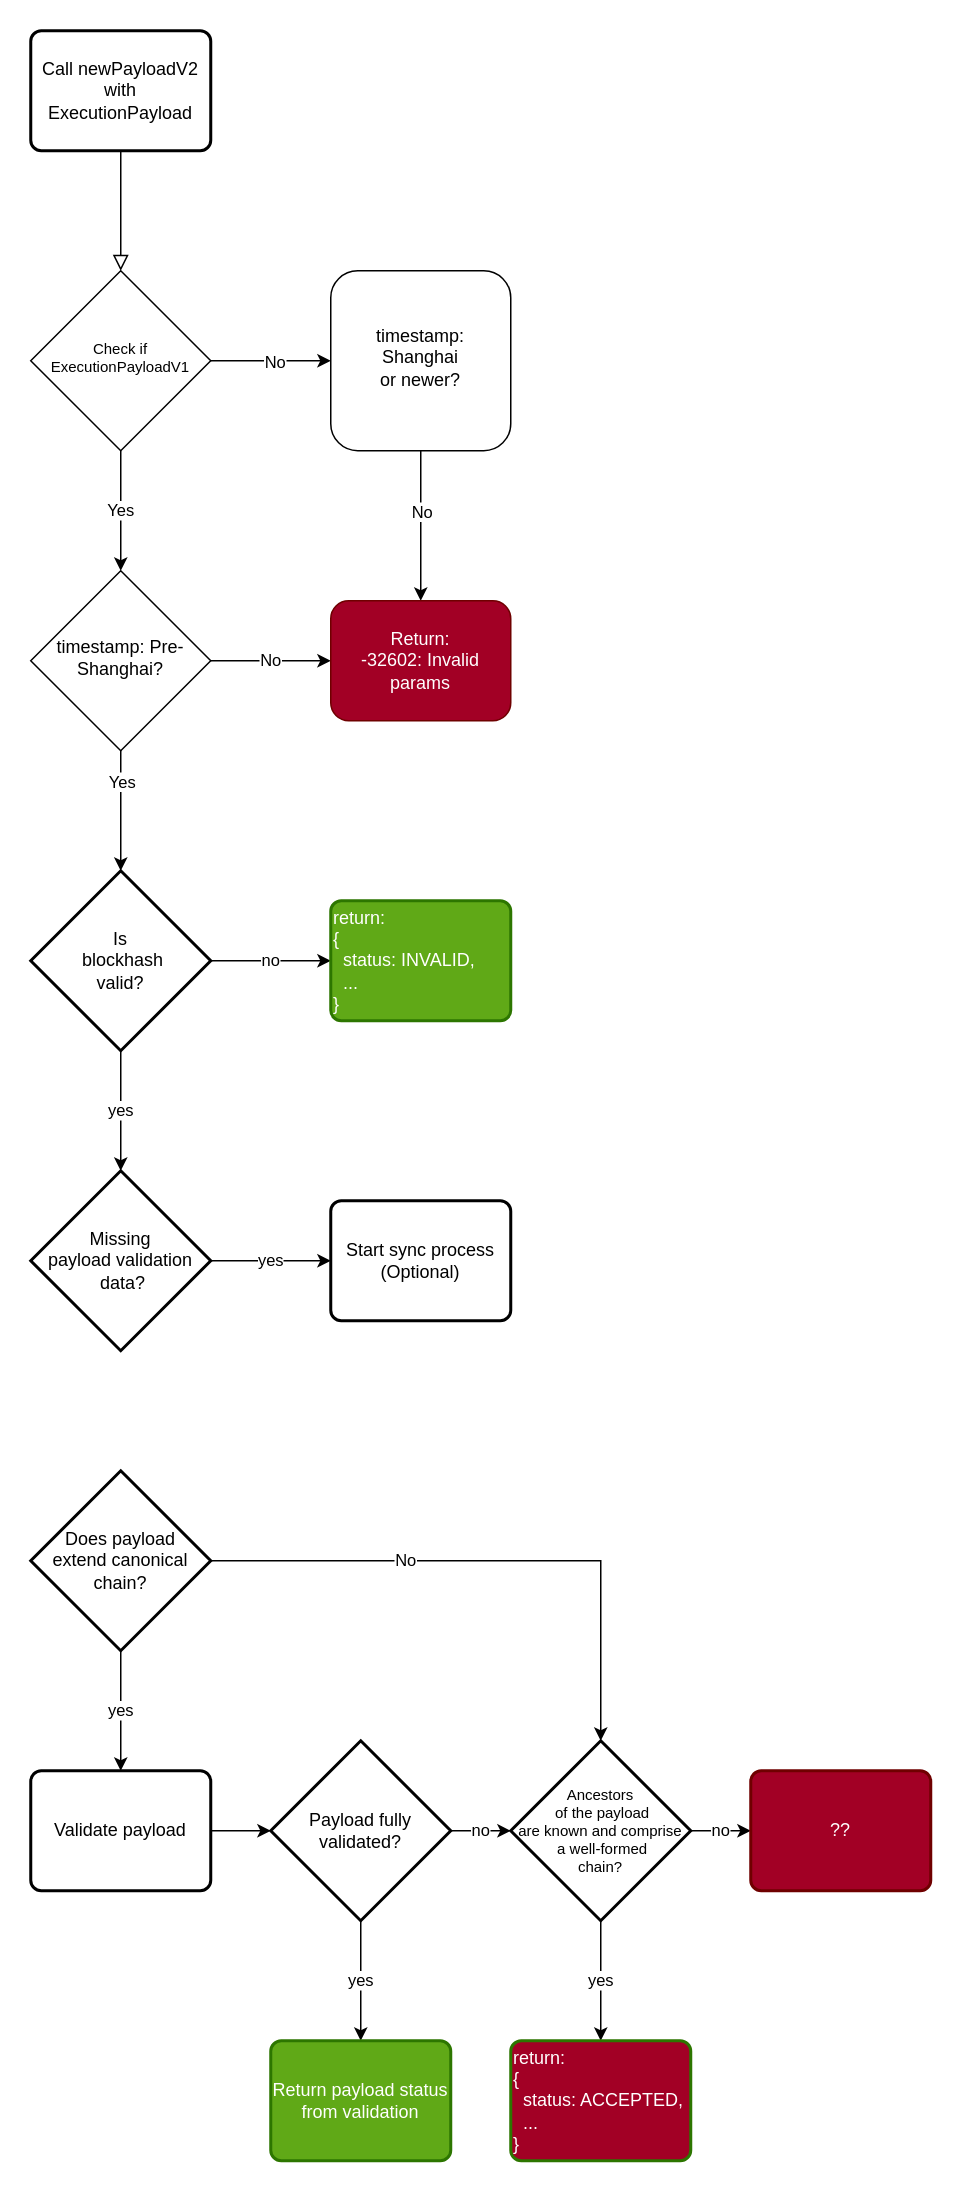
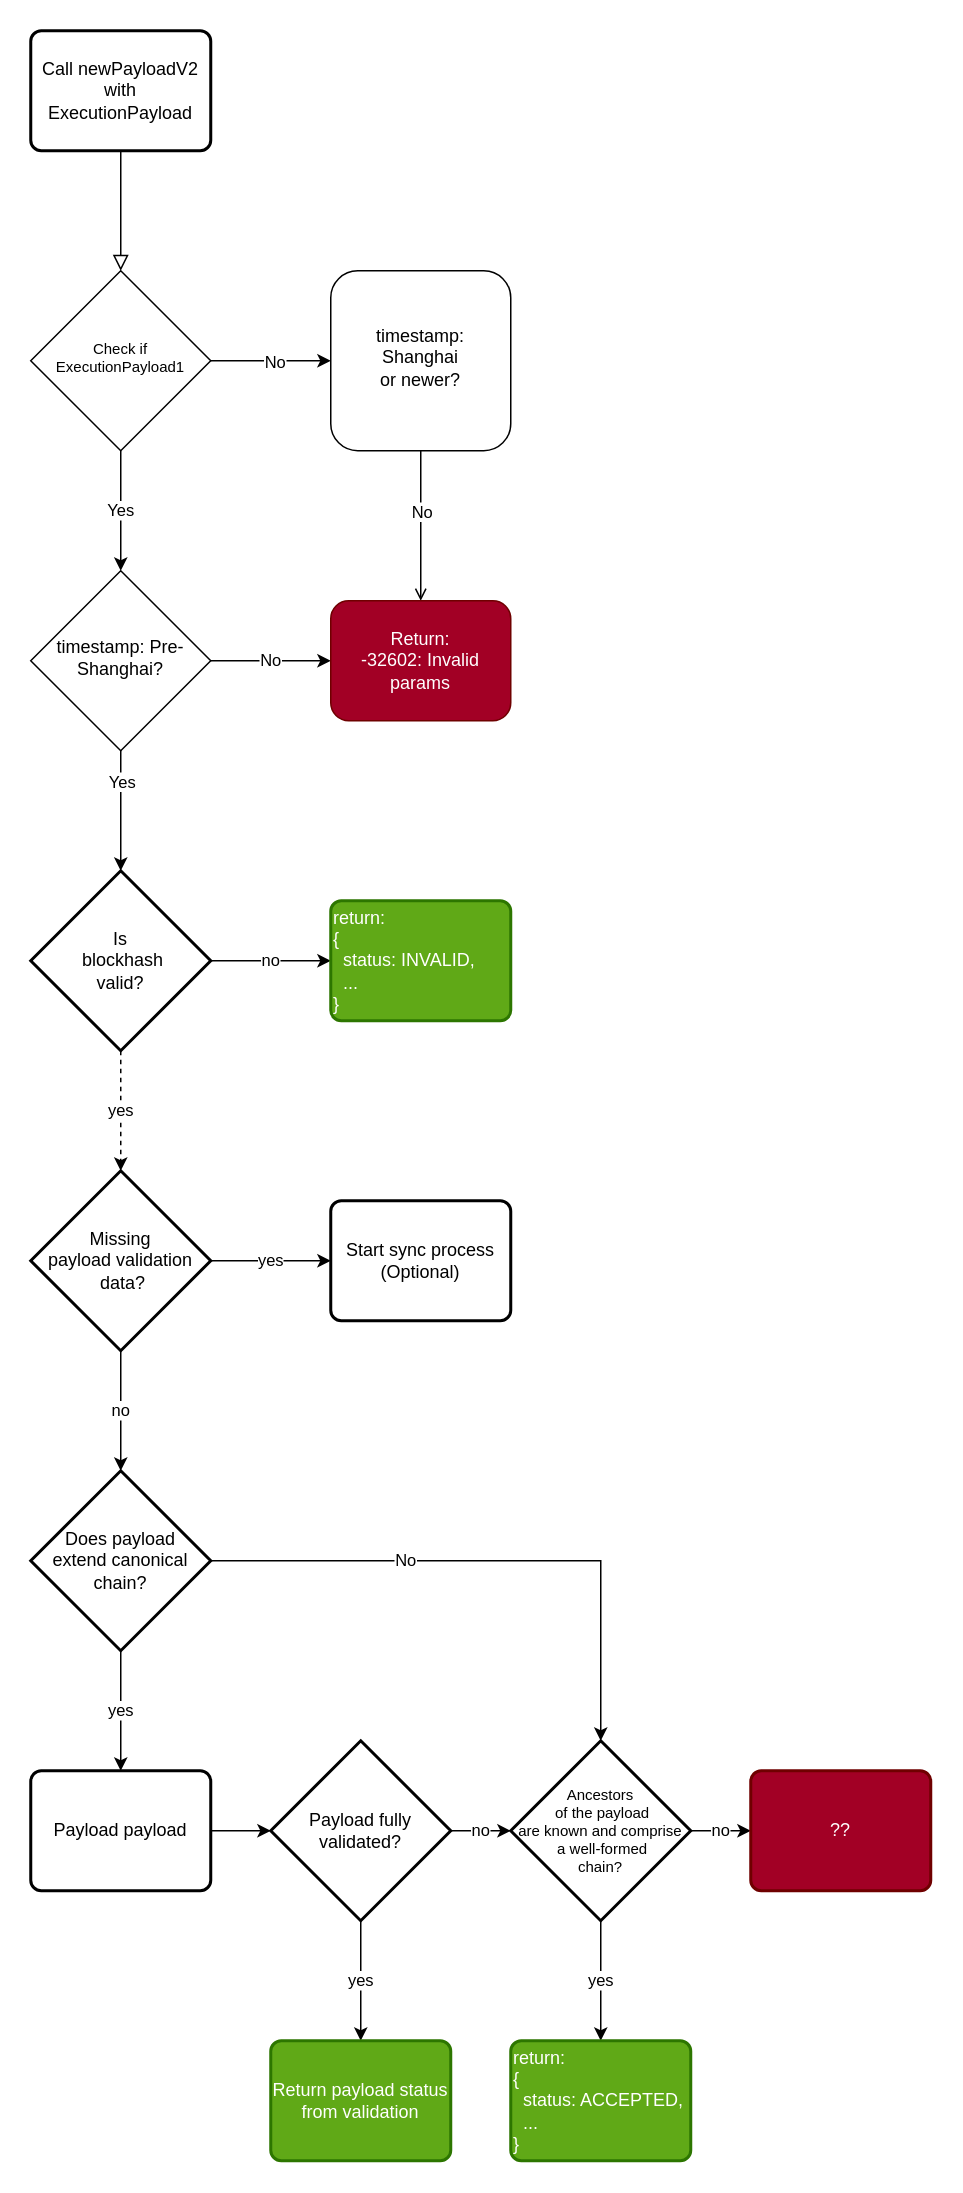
  <mxCell id="0" />
  <mxCell id="1" parent="0" />
  <mxCell id="2" value="" style="rounded=0;html=1;jettySize=auto;orthogonalLoop=1;fontSize=11;endArrow=block;endFill=0;endSize=8;strokeWidth=1;shadow=0;labelBackgroundColor=none;edgeStyle=orthogonalEdgeStyle;exitX=0.5;exitY=1;exitDx=0;exitDy=0;" parent="1" source="37" target="6" edge="1"><mxGeometry relative="1" as="geometry"><mxPoint x="100" y="140" as="sourcePoint" /></mxGeometry></mxCell>
  <mxCell id="3" style="edgeStyle=orthogonalEdgeStyle;rounded=0;orthogonalLoop=1;jettySize=auto;html=1;exitX=1;exitY=0.5;exitDx=0;exitDy=0;entryX=0;entryY=0.5;entryDx=0;entryDy=0;" parent="1" source="6" target="13" edge="1"><mxGeometry relative="1" as="geometry" /></mxCell>
  <mxCell id="4" value="No" style="edgeLabel;html=1;align=center;verticalAlign=middle;resizable=0;points=[];" parent="3" vertex="1" connectable="0"><mxGeometry x="0.058" relative="1" as="geometry"><mxPoint as="offset" /></mxGeometry></mxCell>
  <mxCell id="5" value="Yes" style="edgeStyle=orthogonalEdgeStyle;rounded=0;orthogonalLoop=1;jettySize=auto;html=1;" parent="1" source="6" target="10" edge="1"><mxGeometry relative="1" as="geometry" /></mxCell>
- <mxCell id="6" value="Check if ExecutionPayloadV1" style="rhombus;whiteSpace=wrap;html=1;shadow=0;fontFamily=Helvetica;fontSize=10;align=center;strokeWidth=1;spacing=6;spacingTop=-4;verticalAlign=middle;" parent="1" vertex="1"><mxGeometry x="20" y="180" width="120" height="120" as="geometry" /></mxCell>
+ <mxCell id="6" value="Check if ExecutionPayload1" style="rhombus;whiteSpace=wrap;html=1;shadow=0;fontFamily=Helvetica;fontSize=10;align=center;strokeWidth=1;spacing=6;spacingTop=-4;verticalAlign=middle;" parent="1" vertex="1"><mxGeometry x="20" y="180" width="120" height="120" as="geometry" /></mxCell>
  <mxCell id="7" style="edgeStyle=orthogonalEdgeStyle;rounded=0;orthogonalLoop=1;jettySize=auto;html=1;entryX=0.5;entryY=0;entryDx=0;entryDy=0;entryPerimeter=0;exitX=0.5;exitY=1;exitDx=0;exitDy=0;" parent="1" source="10" target="17" edge="1"><mxGeometry relative="1" as="geometry"><mxPoint x="225" y="500" as="targetPoint" /><Array as="points"><mxPoint x="80" y="490" /><mxPoint x="80" y="490" /></Array></mxGeometry></mxCell>
  <mxCell id="8" value="Yes" style="edgeLabel;html=1;align=center;verticalAlign=middle;resizable=0;points=[];" parent="7" vertex="1" connectable="0"><mxGeometry x="0.051" y="-1" relative="1" as="geometry"><mxPoint x="1" y="-13" as="offset" /></mxGeometry></mxCell>
  <mxCell id="9" value="No" style="edgeStyle=orthogonalEdgeStyle;rounded=0;orthogonalLoop=1;jettySize=auto;html=1;entryX=0;entryY=0.5;entryDx=0;entryDy=0;" parent="1" source="10" target="14" edge="1"><mxGeometry relative="1" as="geometry" /></mxCell>
  <mxCell id="10" value="timestamp: Pre-Shanghai?" style="rhombus;whiteSpace=wrap;html=1;shadow=0;fontFamily=Helvetica;fontSize=12;align=center;strokeWidth=1;spacing=6;spacingTop=-4;" parent="1" vertex="1"><mxGeometry x="20" y="380" width="120" height="120" as="geometry" /></mxCell>
- <mxCell id="11" value="" style="edgeStyle=orthogonalEdgeStyle;rounded=0;orthogonalLoop=1;jettySize=auto;html=1;" parent="1" source="13" target="14" edge="1"><mxGeometry relative="1" as="geometry" /></mxCell>
+ <mxCell id="11" value="" style="edgeStyle=orthogonalEdgeStyle;rounded=0;orthogonalLoop=1;jettySize=auto;html=1;endArrow=open;" parent="1" source="13" target="14" edge="1"><mxGeometry relative="1" as="geometry" /></mxCell>
  <mxCell id="12" value="No" style="edgeLabel;html=1;align=center;verticalAlign=middle;resizable=0;points=[];" parent="11" vertex="1" connectable="0"><mxGeometry x="-0.316" y="-1" relative="1" as="geometry"><mxPoint x="1" y="6" as="offset" /></mxGeometry></mxCell>
  <mxCell id="13" value="timestamp: Shanghai &lt;br&gt;or newer?" style="whiteSpace=wrap;html=1;shadow=0;fontFamily=Helvetica;fontSize=12;align=center;strokeWidth=1;spacing=6;spacingTop=-4;rounded=1;" parent="1" vertex="1"><mxGeometry x="220" y="180" width="120" height="120" as="geometry" /></mxCell>
  <mxCell id="14" value="Return:&lt;br&gt;-32602: Invalid params" style="rounded=1;whiteSpace=wrap;html=1;fontSize=12;glass=0;strokeWidth=1;shadow=0;fillColor=#a20025;fontColor=#ffffff;strokeColor=#6F0000;" parent="1" vertex="1"><mxGeometry x="220" y="400" width="120" height="80" as="geometry" /></mxCell>
  <mxCell id="15" value="no" style="edgeStyle=orthogonalEdgeStyle;rounded=0;orthogonalLoop=1;jettySize=auto;html=1;" parent="1" source="17" target="18" edge="1"><mxGeometry relative="1" as="geometry" /></mxCell>
- <mxCell id="16" value="yes" style="edgeStyle=orthogonalEdgeStyle;rounded=0;orthogonalLoop=1;jettySize=auto;html=1;" parent="1" source="17" target="21" edge="1"><mxGeometry relative="1" as="geometry" /></mxCell>
+ <mxCell id="16" value="yes" style="edgeStyle=orthogonalEdgeStyle;rounded=0;orthogonalLoop=1;jettySize=auto;html=1;dashed=1;" parent="1" source="17" target="21" edge="1"><mxGeometry relative="1" as="geometry" /></mxCell>
  <mxCell id="17" value="Is&lt;br&gt;&amp;nbsp;blockhash&lt;br&gt;valid?" style="strokeWidth=2;html=1;shape=mxgraph.flowchart.decision;whiteSpace=wrap;" parent="1" vertex="1"><mxGeometry x="20" y="580" width="120" height="120" as="geometry" /></mxCell>
  <mxCell id="18" value="return:&lt;br&gt;&lt;div style=&quot;&quot;&gt;&lt;span style=&quot;background-color: initial;&quot;&gt;{&lt;/span&gt;&lt;/div&gt;&lt;div style=&quot;&quot;&gt;&lt;span style=&quot;background-color: initial;&quot;&gt;&amp;nbsp; status: INVALID,&lt;/span&gt;&lt;/div&gt;&lt;div style=&quot;&quot;&gt;&lt;span style=&quot;background-color: initial;&quot;&gt;&amp;nbsp; &lt;/span&gt;&lt;span style=&quot;background-color: initial;&quot;&gt;...&lt;/span&gt;&lt;/div&gt;&lt;div style=&quot;&quot;&gt;&lt;span style=&quot;background-color: initial;&quot;&gt;}&lt;/span&gt;&lt;/div&gt;" style="rounded=1;whiteSpace=wrap;html=1;absoluteArcSize=1;arcSize=14;strokeWidth=2;align=left;fillColor=#60a917;fontColor=#ffffff;strokeColor=#2D7600;" parent="1" vertex="1"><mxGeometry x="220" y="600" width="120" height="80" as="geometry" /></mxCell>
  <mxCell id="19" value="yes" style="edgeStyle=orthogonalEdgeStyle;rounded=0;orthogonalLoop=1;jettySize=auto;html=1;" parent="1" source="21" target="22" edge="1"><mxGeometry relative="1" as="geometry" /></mxCell>
+ <mxCell id="20" value="no" style="edgeStyle=orthogonalEdgeStyle;rounded=0;orthogonalLoop=1;jettySize=auto;html=1;" parent="1" source="21" target="27" edge="1"><mxGeometry relative="1" as="geometry" /></mxCell>
  <mxCell id="21" value="Missing &lt;br&gt;payload validation&lt;br&gt;&amp;nbsp;data?" style="strokeWidth=2;html=1;shape=mxgraph.flowchart.decision;whiteSpace=wrap;" parent="1" vertex="1"><mxGeometry x="20" y="780" width="120" height="120" as="geometry" /></mxCell>
  <mxCell id="22" value="Start sync process&lt;br&gt;(Optional)" style="rounded=1;whiteSpace=wrap;html=1;absoluteArcSize=1;arcSize=14;strokeWidth=2;" parent="1" vertex="1"><mxGeometry x="220" y="800" width="120" height="80" as="geometry" /></mxCell>
  <mxCell id="23" value="" style="edgeStyle=orthogonalEdgeStyle;rounded=0;orthogonalLoop=1;jettySize=auto;html=1;" parent="1" source="24" target="30" edge="1"><mxGeometry relative="1" as="geometry" /></mxCell>
- <mxCell id="24" value="Validate payload" style="rounded=1;whiteSpace=wrap;html=1;absoluteArcSize=1;arcSize=14;strokeWidth=2;" parent="1" vertex="1"><mxGeometry x="20" y="1180" width="120" height="80" as="geometry" /></mxCell>
+ <mxCell id="24" value="Payload payload" style="rounded=1;whiteSpace=wrap;html=1;absoluteArcSize=1;arcSize=14;strokeWidth=2;" parent="1" vertex="1"><mxGeometry x="20" y="1180" width="120" height="80" as="geometry" /></mxCell>
  <mxCell id="25" value="yes" style="edgeStyle=orthogonalEdgeStyle;rounded=0;orthogonalLoop=1;jettySize=auto;html=1;" parent="1" source="27" target="24" edge="1"><mxGeometry relative="1" as="geometry" /></mxCell>
  <mxCell id="26" value="No" style="edgeStyle=orthogonalEdgeStyle;rounded=0;orthogonalLoop=1;jettySize=auto;html=1;entryX=0.5;entryY=0;entryDx=0;entryDy=0;entryPerimeter=0;" parent="1" source="27" target="34" edge="1"><mxGeometry x="-0.316" relative="1" as="geometry"><mxPoint x="180" y="1040" as="targetPoint" /><mxPoint as="offset" /></mxGeometry></mxCell>
  <mxCell id="27" value="Does payload &lt;br&gt;extend canonical chain?" style="strokeWidth=2;html=1;shape=mxgraph.flowchart.decision;whiteSpace=wrap;" parent="1" vertex="1"><mxGeometry x="20" y="980" width="120" height="120" as="geometry" /></mxCell>
  <mxCell id="28" value="yes" style="edgeStyle=orthogonalEdgeStyle;rounded=0;orthogonalLoop=1;jettySize=auto;html=1;" parent="1" source="30" target="31" edge="1"><mxGeometry relative="1" as="geometry" /></mxCell>
  <mxCell id="29" value="no" style="edgeStyle=orthogonalEdgeStyle;rounded=0;orthogonalLoop=1;jettySize=auto;html=1;entryX=0;entryY=0.5;entryDx=0;entryDy=0;entryPerimeter=0;" parent="1" source="30" target="34" edge="1"><mxGeometry relative="1" as="geometry"><mxPoint x="595" y="1230" as="targetPoint" /><mxPoint as="offset" /></mxGeometry></mxCell>
  <mxCell id="30" value="Payload fully validated?" style="strokeWidth=2;html=1;shape=mxgraph.flowchart.decision;whiteSpace=wrap;" parent="1" vertex="1"><mxGeometry x="180" y="1160" width="120" height="120" as="geometry" /></mxCell>
  <mxCell id="31" value="Return payload status from validation" style="rounded=1;whiteSpace=wrap;html=1;absoluteArcSize=1;arcSize=14;strokeWidth=2;fillColor=#60a917;fontColor=#ffffff;strokeColor=#2D7600;" parent="1" vertex="1"><mxGeometry x="180" y="1360" width="120" height="80" as="geometry" /></mxCell>
  <mxCell id="32" value="yes" style="edgeStyle=orthogonalEdgeStyle;rounded=0;orthogonalLoop=1;jettySize=auto;html=1;" parent="1" source="34" target="35" edge="1"><mxGeometry relative="1" as="geometry" /></mxCell>
  <mxCell id="33" value="no" style="edgeStyle=orthogonalEdgeStyle;rounded=0;orthogonalLoop=1;jettySize=auto;html=1;" parent="1" source="34" target="36" edge="1"><mxGeometry relative="1" as="geometry" /></mxCell>
  <mxCell id="34" value="Ancestors&lt;br style=&quot;font-size: 10px;&quot;&gt;&amp;nbsp;of the payload &lt;br style=&quot;font-size: 10px;&quot;&gt;are known and comprise&lt;br style=&quot;font-size: 10px;&quot;&gt;&amp;nbsp;a well-formed &lt;br style=&quot;font-size: 10px;&quot;&gt;chain?" style="strokeWidth=2;html=1;shape=mxgraph.flowchart.decision;whiteSpace=wrap;fontSize=10;" parent="1" vertex="1"><mxGeometry x="340" y="1160" width="120" height="120" as="geometry" /></mxCell>
- <mxCell id="35" value="return: &lt;br&gt;{&lt;br&gt;&amp;nbsp; status: ACCEPTED,&amp;nbsp; &amp;nbsp; ...&lt;br&gt;}" style="rounded=1;whiteSpace=wrap;html=1;absoluteArcSize=1;arcSize=14;strokeWidth=2;align=left;fillColor=#a20025;fontColor=#ffffff;strokeColor=#2D7600;" parent="1" vertex="1"><mxGeometry x="340" y="1360" width="120" height="80" as="geometry" /></mxCell>
+ <mxCell id="35" value="return: &lt;br&gt;{&lt;br&gt;&amp;nbsp; status: ACCEPTED,&amp;nbsp; &amp;nbsp; ...&lt;br&gt;}" style="rounded=1;whiteSpace=wrap;html=1;absoluteArcSize=1;arcSize=14;strokeWidth=2;align=left;fillColor=#60a917;fontColor=#ffffff;strokeColor=#2D7600;" parent="1" vertex="1"><mxGeometry x="340" y="1360" width="120" height="80" as="geometry" /></mxCell>
  <mxCell id="36" value="??" style="rounded=1;whiteSpace=wrap;html=1;absoluteArcSize=1;arcSize=14;strokeWidth=2;fillColor=#a20025;fontColor=#ffffff;strokeColor=#6F0000;" parent="1" vertex="1"><mxGeometry x="500" y="1180" width="120" height="80" as="geometry" /></mxCell>
  <mxCell id="37" value="&lt;span style=&quot;font-family: Helvetica; font-size: 12px; font-style: normal; font-variant-ligatures: normal; font-variant-caps: normal; font-weight: 400; letter-spacing: normal; orphans: 2; text-align: center; text-indent: 0px; text-transform: none; widows: 2; word-spacing: 0px; -webkit-text-stroke-width: 0px; text-decoration-thickness: initial; text-decoration-style: initial; text-decoration-color: initial; float: none; display: inline !important;&quot;&gt;Call newPayloadV2 with ExecutionPayload&lt;/span&gt;" style="rounded=1;whiteSpace=wrap;html=1;absoluteArcSize=1;arcSize=14;strokeWidth=2;fontColor=default;labelBackgroundColor=none;" parent="1" vertex="1"><mxGeometry x="20" width="120" height="80" as="geometry" y="20" /></mxCell>
